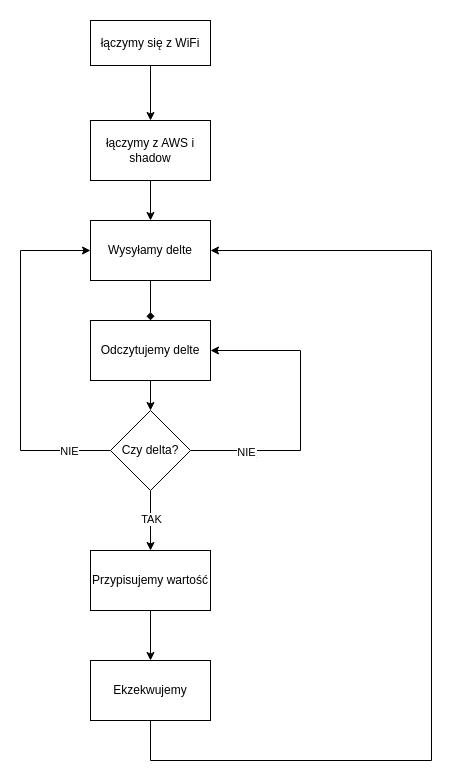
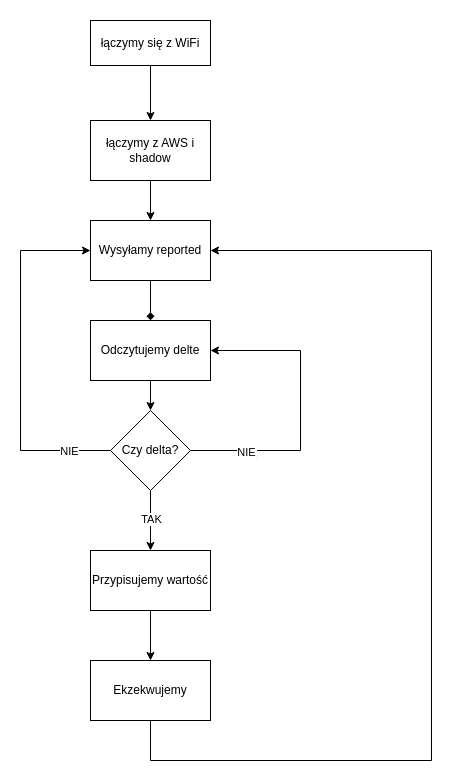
  <mxCell id="0" />
  <mxCell id="1" parent="0" />
  <mxCell id="2" value="" style="edgeStyle=orthogonalEdgeStyle;rounded=0;orthogonalLoop=1;jettySize=auto;html=1;" edge="1" parent="1" source="3" target="5"><mxGeometry relative="1" as="geometry" /></mxCell>
  <mxCell id="3" value="łączymy się z WiFi" style="rounded=0;whiteSpace=wrap;html=1;" vertex="1" parent="1"><mxGeometry x="90" y="20" width="120" height="45" as="geometry" /></mxCell>
  <mxCell id="4" value="" style="edgeStyle=orthogonalEdgeStyle;rounded=0;orthogonalLoop=1;jettySize=auto;html=1;" edge="1" parent="1" source="5" target="7"><mxGeometry relative="1" as="geometry" /></mxCell>
  <mxCell id="5" value="łączymy z AWS i shadow" style="rounded=0;whiteSpace=wrap;html=1;" vertex="1" parent="1"><mxGeometry x="90" y="120" width="120" height="60" as="geometry" /></mxCell>
  <mxCell id="6" value="" style="edgeStyle=orthogonalEdgeStyle;rounded=0;orthogonalLoop=1;jettySize=auto;html=1;endArrow=diamond;" edge="1" parent="1" source="7" target="17"><mxGeometry relative="1" as="geometry" /></mxCell>
- <mxCell id="7" value="Wysyłamy delte" style="rounded=0;whiteSpace=wrap;html=1;" vertex="1" parent="1"><mxGeometry x="90" y="220" width="120" height="60" as="geometry" /></mxCell>
+ <mxCell id="7" value="Wysyłamy reported" style="rounded=0;whiteSpace=wrap;html=1;" vertex="1" parent="1"><mxGeometry x="90" y="220" width="120" height="60" as="geometry" /></mxCell>
  <mxCell id="8" value="" style="edgeStyle=orthogonalEdgeStyle;rounded=0;orthogonalLoop=1;jettySize=auto;html=1;entryX=0.5;entryY=0;entryDx=0;entryDy=0;" edge="1" parent="1" source="15" target="19"><mxGeometry relative="1" as="geometry"><mxPoint x="150" y="550" as="targetPoint" /></mxGeometry></mxCell>
  <mxCell id="9" value="TAK" style="edgeLabel;html=1;align=center;verticalAlign=middle;resizable=0;points=[];" vertex="1" connectable="0" parent="8"><mxGeometry x="-0.231" y="2" relative="1" as="geometry"><mxPoint x="-2" y="5" as="offset" /></mxGeometry></mxCell>
  <mxCell id="10" style="edgeStyle=orthogonalEdgeStyle;rounded=0;orthogonalLoop=1;jettySize=auto;html=1;exitX=1;exitY=0.5;exitDx=0;exitDy=0;entryX=1;entryY=0.5;entryDx=0;entryDy=0;" edge="1" parent="1" source="15" target="17"><mxGeometry relative="1" as="geometry"><Array as="points"><mxPoint x="300" y="450" /><mxPoint x="300" y="350" /></Array></mxGeometry></mxCell>
  <mxCell id="11" value="NIR" style="edgeLabel;html=1;align=center;verticalAlign=middle;resizable=0;points=[];" vertex="1" connectable="0" parent="10"><mxGeometry x="-0.627" y="-3" relative="1" as="geometry"><mxPoint as="offset" /></mxGeometry></mxCell>
  <mxCell id="12" value="NIE" style="edgeLabel;html=1;align=center;verticalAlign=middle;resizable=0;points=[];" vertex="1" connectable="0" parent="10"><mxGeometry x="-0.633" y="-1" relative="1" as="geometry"><mxPoint as="offset" /></mxGeometry></mxCell>
  <mxCell id="13" style="edgeStyle=orthogonalEdgeStyle;rounded=0;orthogonalLoop=1;jettySize=auto;html=1;entryX=0;entryY=0.5;entryDx=0;entryDy=0;" edge="1" parent="1" source="15" target="7"><mxGeometry relative="1" as="geometry"><Array as="points"><mxPoint x="20" y="450" /><mxPoint x="20" y="250" /></Array></mxGeometry></mxCell>
  <mxCell id="14" value="NIE" style="edgeLabel;html=1;align=center;verticalAlign=middle;resizable=0;points=[];" vertex="1" connectable="0" parent="13"><mxGeometry x="-0.767" y="-4" relative="1" as="geometry"><mxPoint y="4" as="offset" /></mxGeometry></mxCell>
  <mxCell id="15" value="Czy delta?" style="rhombus;whiteSpace=wrap;html=1;" vertex="1" parent="1"><mxGeometry x="110" y="410" width="80" height="80" as="geometry" /></mxCell>
  <mxCell id="16" value="" style="edgeStyle=orthogonalEdgeStyle;rounded=0;orthogonalLoop=1;jettySize=auto;html=1;" edge="1" parent="1" source="17" target="15"><mxGeometry relative="1" as="geometry" /></mxCell>
  <mxCell id="17" value="Odczytujemy delte" style="rounded=0;whiteSpace=wrap;html=1;" vertex="1" parent="1"><mxGeometry x="90" y="320" width="120" height="60" as="geometry" /></mxCell>
  <mxCell id="18" value="" style="edgeStyle=orthogonalEdgeStyle;rounded=0;orthogonalLoop=1;jettySize=auto;html=1;" edge="1" parent="1" source="19" target="21"><mxGeometry relative="1" as="geometry" /></mxCell>
  <mxCell id="19" value="Przypisujemy wartość" style="rounded=0;whiteSpace=wrap;html=1;" vertex="1" parent="1"><mxGeometry x="90" y="550" width="120" height="60" as="geometry" /></mxCell>
  <mxCell id="20" style="edgeStyle=orthogonalEdgeStyle;rounded=0;orthogonalLoop=1;jettySize=auto;html=1;entryX=1;entryY=0.5;entryDx=0;entryDy=0;" edge="1" parent="1" source="21" target="7"><mxGeometry relative="1" as="geometry"><mxPoint x="430" y="210" as="targetPoint" /><Array as="points"><mxPoint x="150" y="760" /><mxPoint x="431" y="760" /><mxPoint x="431" y="250" /></Array></mxGeometry></mxCell>
  <mxCell id="21" value="Ekzekwujemy" style="rounded=0;whiteSpace=wrap;html=1;" vertex="1" parent="1"><mxGeometry x="90" y="660" width="120" height="60" as="geometry" /></mxCell>
